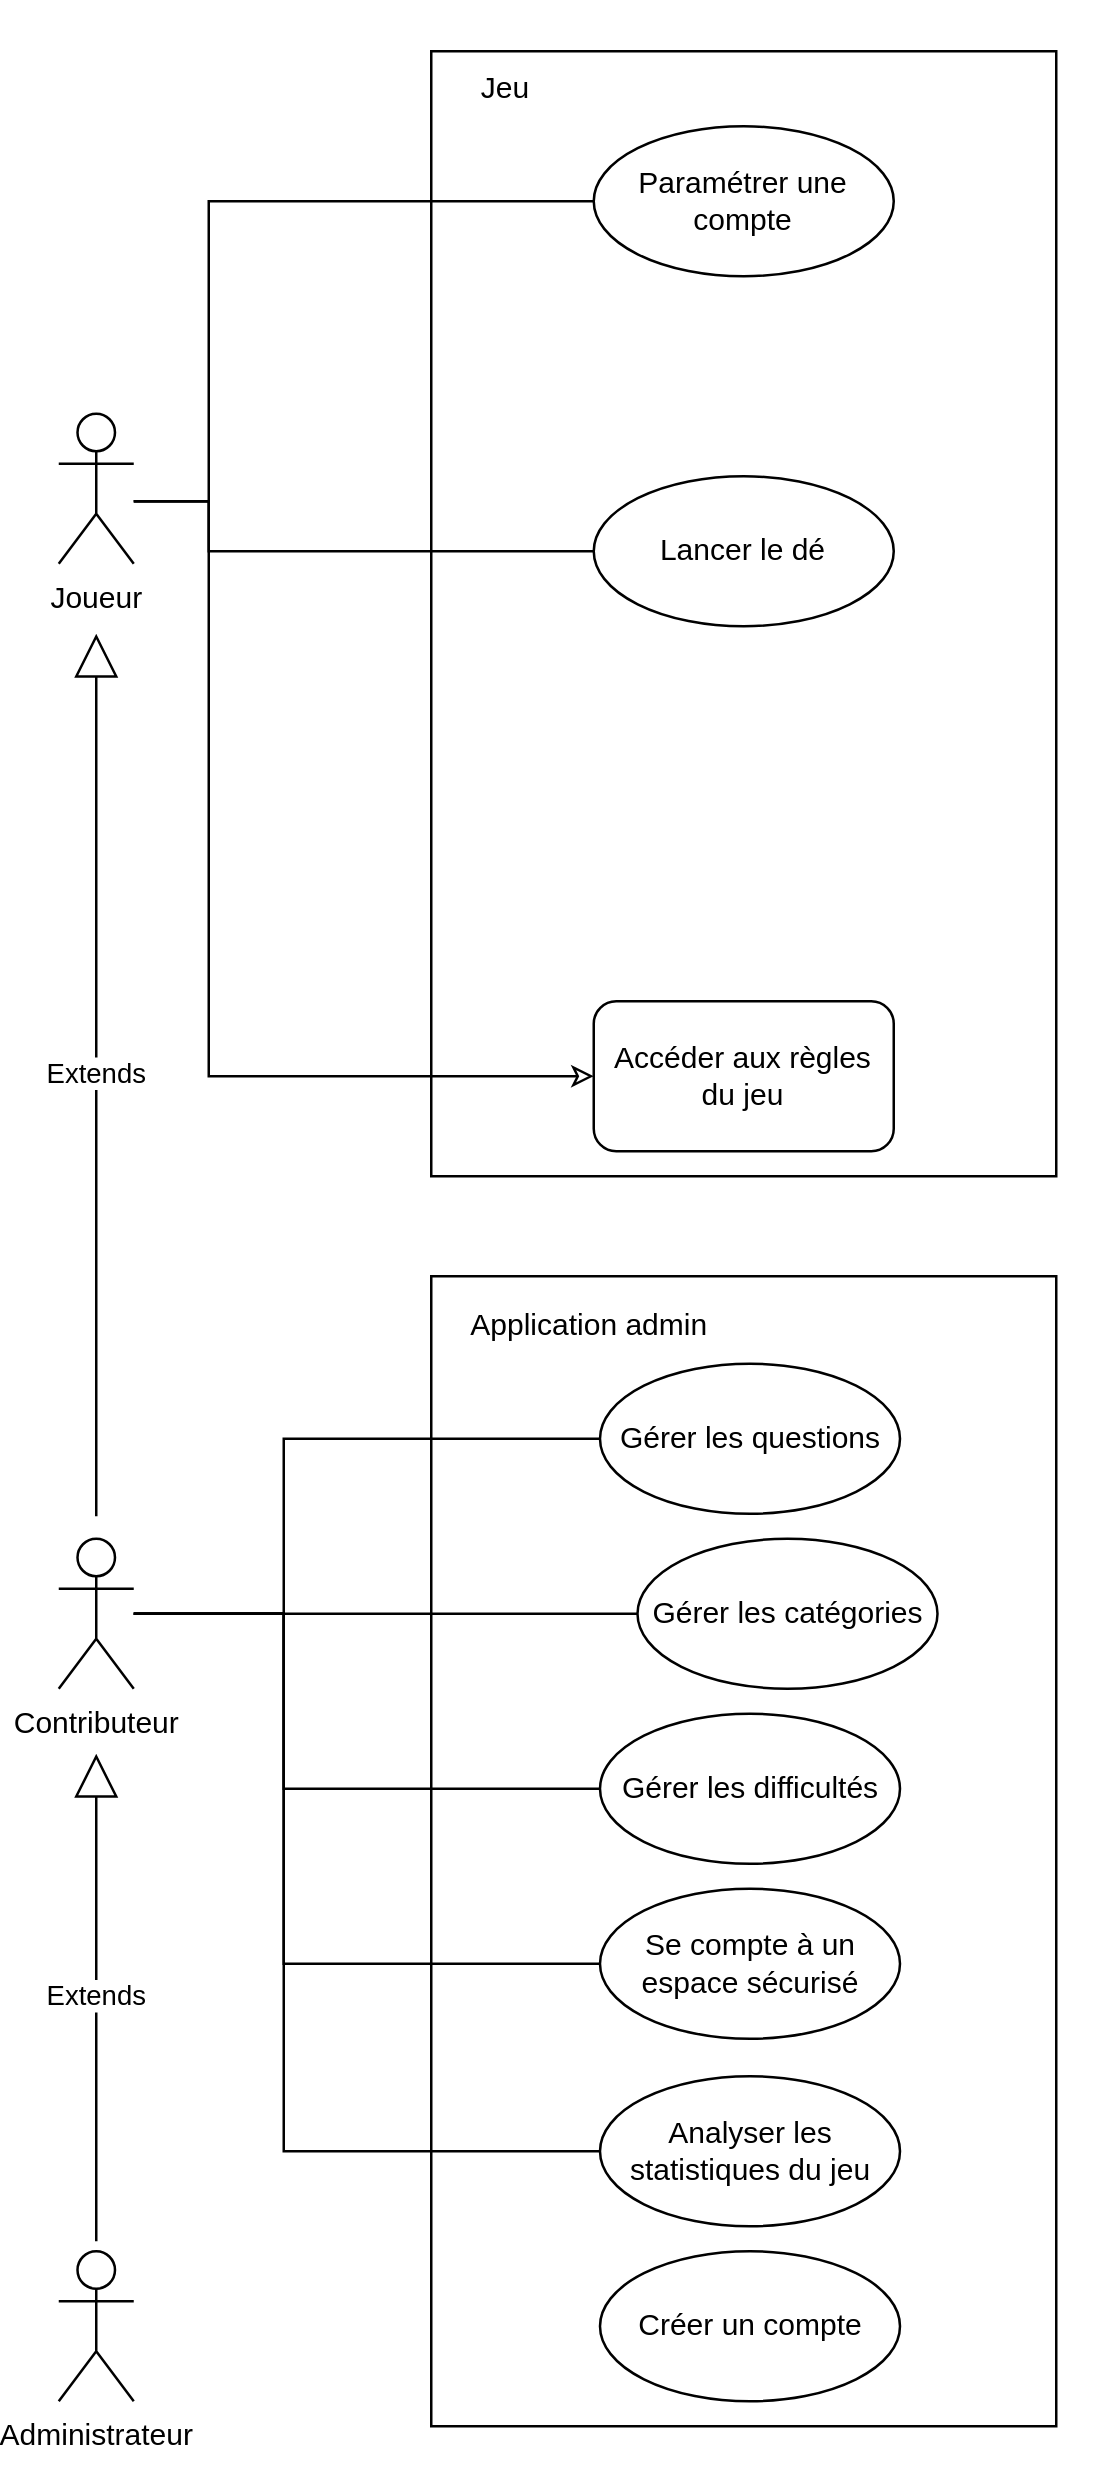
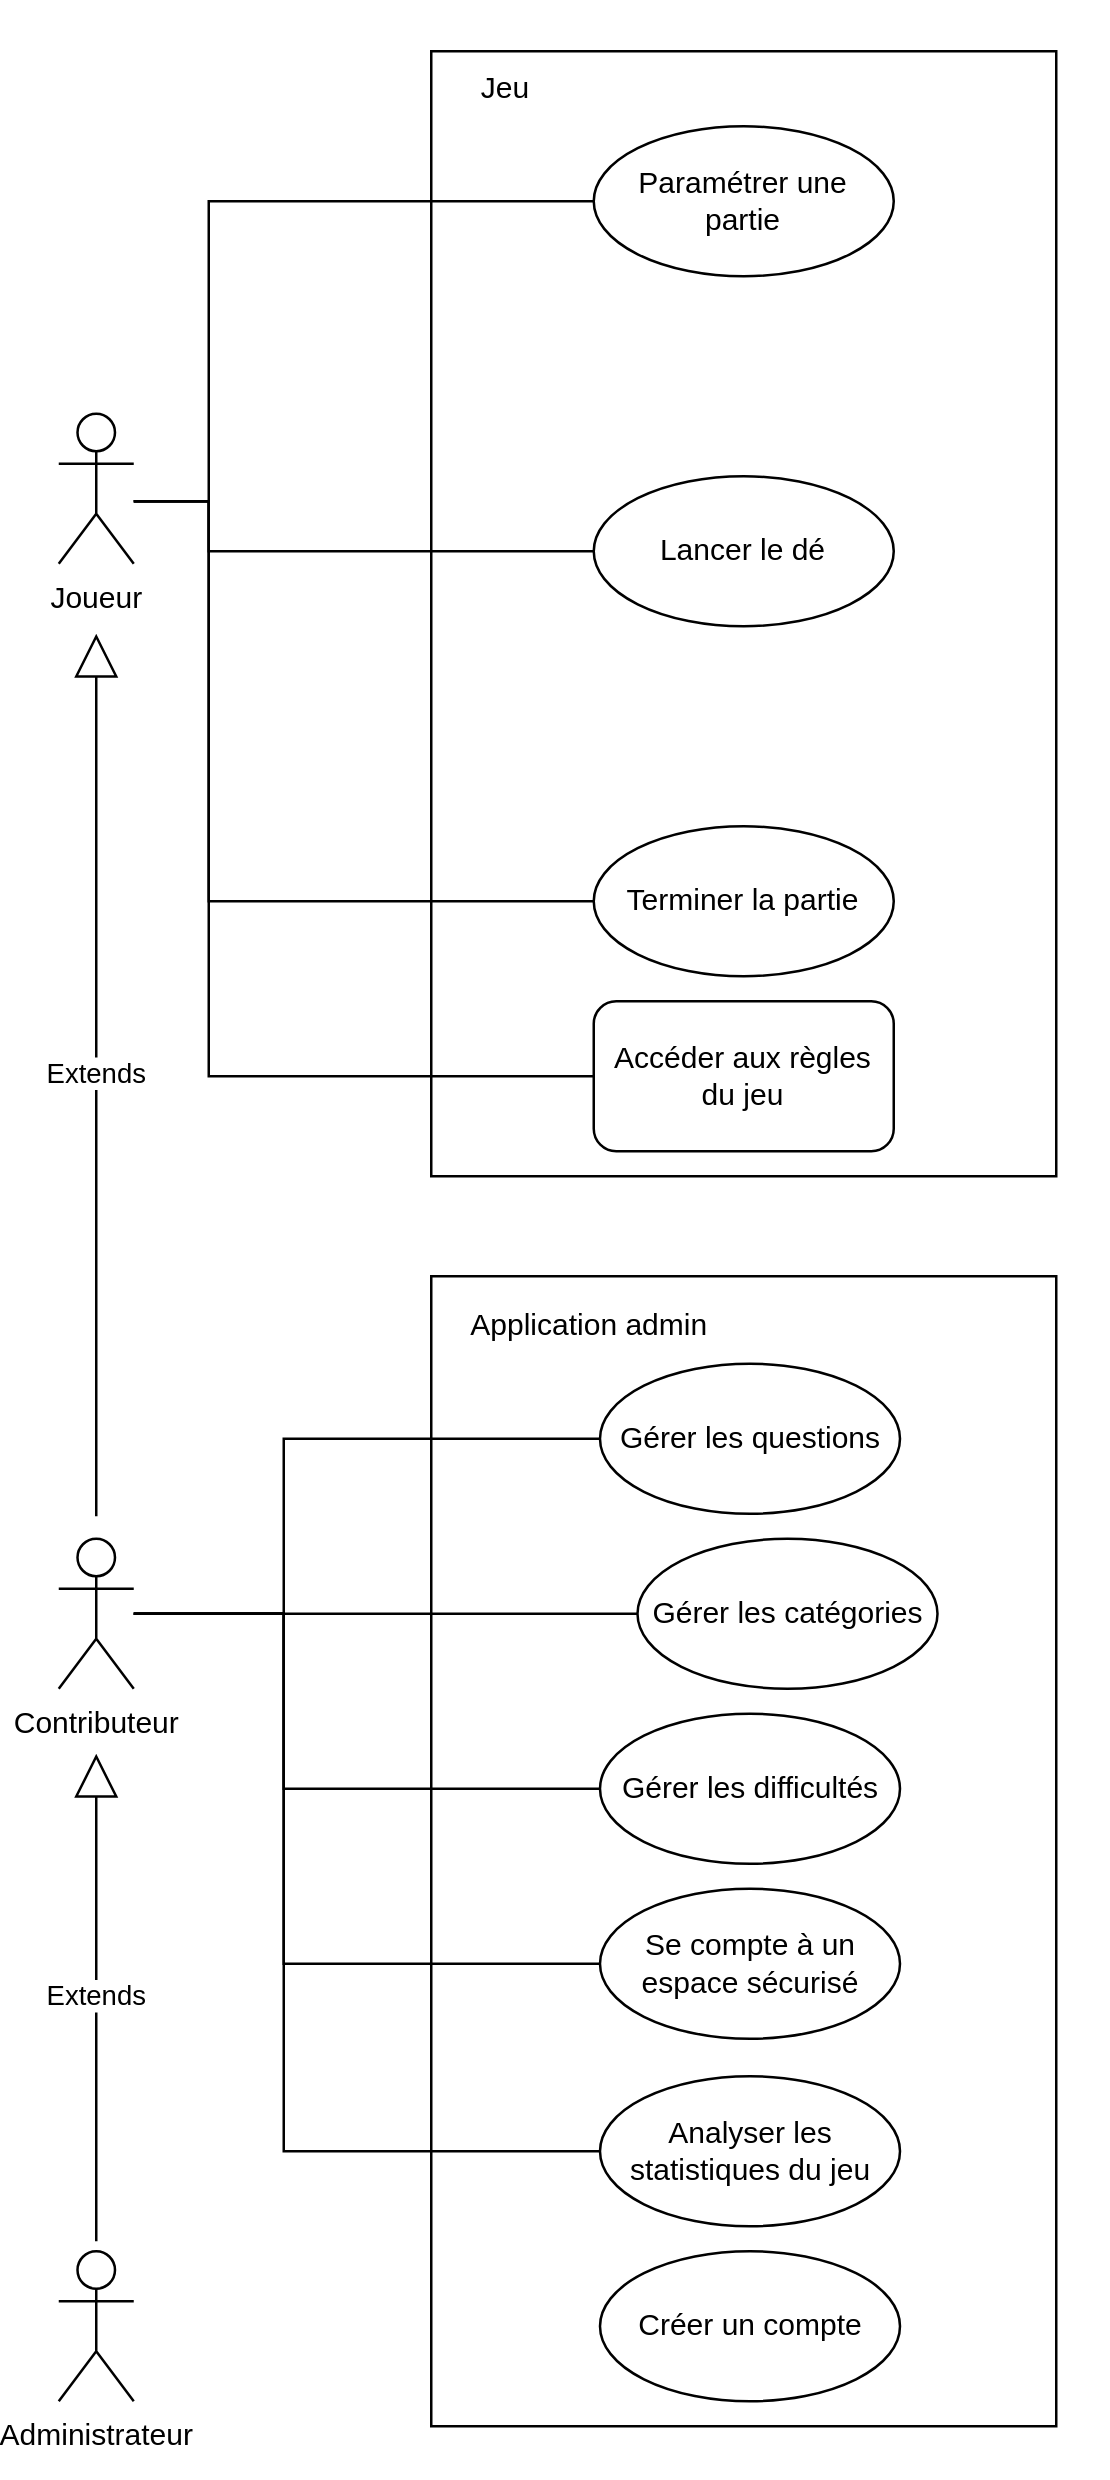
  <mxCell id="0" />
  <mxCell id="1" parent="0" />
  <mxCell id="2" value="Joueur" style="shape=umlActor;verticalLabelPosition=bottom;verticalAlign=top;html=1;outlineConnect=0;" parent="1" vertex="1"><mxGeometry x="20" y="165" width="30" height="60" as="geometry" /></mxCell>
  <mxCell id="3" value="Contributeur" style="shape=umlActor;verticalLabelPosition=bottom;verticalAlign=top;html=1;outlineConnect=0;" parent="1" vertex="1"><mxGeometry x="20" y="615" width="30" height="60" as="geometry" /></mxCell>
  <mxCell id="4" value="" style="rounded=0;whiteSpace=wrap;html=1;" parent="1" vertex="1"><mxGeometry x="169" y="20" width="250" height="450" as="geometry" /></mxCell>
  <mxCell id="5" value="Jeu" style="text;html=1;strokeColor=none;fillColor=none;align=center;verticalAlign=middle;whiteSpace=wrap;rounded=0;" parent="1" vertex="1"><mxGeometry x="169" y="20" width="60" height="30" as="geometry" /></mxCell>
  <mxCell id="6" value="Lancer le dé" style="ellipse;whiteSpace=wrap;html=1;" parent="1" vertex="1"><mxGeometry x="234" y="190" width="120" height="60" as="geometry" /></mxCell>
+ <mxCell id="7" value="Terminer la partie" style="ellipse;whiteSpace=wrap;html=1;" parent="1" vertex="1"><mxGeometry x="234" y="330" width="120" height="60" as="geometry" /></mxCell>
  <mxCell id="8" value="" style="rounded=0;whiteSpace=wrap;html=1;" parent="1" vertex="1"><mxGeometry x="169" y="510" width="250" height="460" as="geometry" /></mxCell>
  <mxCell id="9" value="Application admin" style="text;html=1;strokeColor=none;fillColor=none;align=center;verticalAlign=middle;whiteSpace=wrap;rounded=0;" parent="1" vertex="1"><mxGeometry x="170" y="515" width="125" height="30" as="geometry" /></mxCell>
  <mxCell id="10" value="Gérer les questions" style="ellipse;whiteSpace=wrap;html=1;" parent="1" vertex="1"><mxGeometry x="236.5" y="545" width="120" height="60" as="geometry" /></mxCell>
  <mxCell id="11" value="Gérer les difficultés" style="ellipse;whiteSpace=wrap;html=1;" parent="1" vertex="1"><mxGeometry x="236.5" y="685" width="120" height="60" as="geometry" /></mxCell>
  <mxCell id="12" value="Gérer les catégories" style="ellipse;whiteSpace=wrap;html=1;" parent="1" vertex="1"><mxGeometry x="251.5" y="615" width="120" height="60" as="geometry" /></mxCell>
  <mxCell id="13" value="" style="endArrow=none;html=1;rounded=0;entryX=0;entryY=0.5;entryDx=0;entryDy=0;edgeStyle=orthogonalEdgeStyle;endFill=0;" parent="1" source="2" target="6" edge="1"><mxGeometry width="50" height="50" relative="1" as="geometry"><mxPoint x="190" y="-30" as="sourcePoint" /><mxPoint x="234" y="80" as="targetPoint" /><Array as="points"><mxPoint x="80" y="200" /><mxPoint x="80" y="220" /></Array></mxGeometry></mxCell>
+ <mxCell id="14" value="" style="endArrow=none;html=1;rounded=0;entryX=0;entryY=0.5;entryDx=0;entryDy=0;edgeStyle=orthogonalEdgeStyle;endFill=0;" parent="1" source="2" target="7" edge="1"><mxGeometry width="50" height="50" relative="1" as="geometry"><mxPoint x="190" y="-30" as="sourcePoint" /><mxPoint x="234" y="220" as="targetPoint" /><Array as="points"><mxPoint x="80" y="200" /><mxPoint x="80" y="360" /></Array></mxGeometry></mxCell>
  <mxCell id="15" value="" style="endArrow=none;html=1;rounded=0;entryX=0;entryY=0.5;entryDx=0;entryDy=0;edgeStyle=orthogonalEdgeStyle;endFill=0;" parent="1" source="3" target="11" edge="1"><mxGeometry width="50" height="50" relative="1" as="geometry"><mxPoint x="-20" y="550" as="sourcePoint" /><mxPoint x="1003.94" y="339.94" as="targetPoint" /><Array as="points"><mxPoint x="110" y="645" /><mxPoint x="110" y="715" /></Array></mxGeometry></mxCell>
  <mxCell id="16" value="" style="endArrow=none;html=1;rounded=0;entryX=0;entryY=0.5;entryDx=0;entryDy=0;edgeStyle=orthogonalEdgeStyle;endFill=0;" parent="1" source="3" target="12" edge="1"><mxGeometry width="50" height="50" relative="1" as="geometry"><mxPoint x="740" y="-80" as="sourcePoint" /><mxPoint x="709" y="230" as="targetPoint" /><Array as="points"><mxPoint x="80" y="645" /><mxPoint x="80" y="645" /></Array></mxGeometry></mxCell>
  <mxCell id="17" value="" style="endArrow=none;html=1;rounded=0;entryX=0;entryY=0.5;entryDx=0;entryDy=0;edgeStyle=orthogonalEdgeStyle;endFill=0;" parent="1" source="3" target="10" edge="1"><mxGeometry width="50" height="50" relative="1" as="geometry"><mxPoint x="749" y="-69.978" as="sourcePoint" /><mxPoint x="684" y="160" as="targetPoint" /><Array as="points"><mxPoint x="110" y="645" /><mxPoint x="110" y="575" /></Array></mxGeometry></mxCell>
- <mxCell id="18" value="Paramétrer une &lt;br&gt;compte" style="ellipse;whiteSpace=wrap;html=1;" parent="1" vertex="1"><mxGeometry x="234" y="50" width="120" height="60" as="geometry" /></mxCell>
+ <mxCell id="18" value="Paramétrer une &lt;br&gt;partie" style="ellipse;whiteSpace=wrap;html=1;" parent="1" vertex="1"><mxGeometry x="234" y="50" width="120" height="60" as="geometry" /></mxCell>
  <mxCell id="19" value="" style="endArrow=none;html=1;rounded=0;entryX=0;entryY=0.5;entryDx=0;entryDy=0;edgeStyle=orthogonalEdgeStyle;endFill=0;" parent="1" source="2" target="18" edge="1"><mxGeometry width="50" height="50" relative="1" as="geometry"><mxPoint x="120" y="-59.947" as="sourcePoint" /><mxPoint x="244" y="160" as="targetPoint" /><Array as="points"><mxPoint x="80" y="200" /><mxPoint x="80" y="80" /></Array></mxGeometry></mxCell>
  <mxCell id="20" value="Se compte à un espace sécurisé" style="ellipse;whiteSpace=wrap;html=1;" parent="1" vertex="1"><mxGeometry x="236.5" y="755" width="120" height="60" as="geometry" /></mxCell>
  <mxCell id="21" value="Extends" style="endArrow=block;endSize=15;endFill=0;html=1;rounded=0;targetPerimeterSpacing=28;sourcePerimeterSpacing=9;" parent="1" source="3" target="2" edge="1"><mxGeometry width="160" relative="1" as="geometry"><mxPoint x="360" y="140" as="sourcePoint" /><mxPoint x="520" y="140" as="targetPoint" /></mxGeometry></mxCell>
  <mxCell id="22" value="" style="endArrow=none;html=1;rounded=0;entryX=0;entryY=0.5;entryDx=0;entryDy=0;edgeStyle=orthogonalEdgeStyle;endFill=0;" parent="1" source="3" target="20" edge="1"><mxGeometry width="50" height="50" relative="1" as="geometry"><mxPoint x="60" y="659.947" as="sourcePoint" /><mxPoint x="246.5" y="725" as="targetPoint" /><Array as="points"><mxPoint x="110" y="645" /><mxPoint x="110" y="785" /></Array></mxGeometry></mxCell>
  <mxCell id="23" value="Accéder aux règles du jeu" style="whiteSpace=wrap;html=1;rounded=1;" parent="1" vertex="1"><mxGeometry x="234" y="400" width="120" height="60" as="geometry" /></mxCell>
- <mxCell id="24" value="" style="endArrow=classic;html=1;rounded=0;entryX=0;entryY=0.5;entryDx=0;entryDy=0;edgeStyle=orthogonalEdgeStyle;endFill=0;" parent="1" source="2" target="23" edge="1"><mxGeometry width="50" height="50" relative="1" as="geometry"><mxPoint x="60" y="209.947" as="sourcePoint" /><mxPoint x="244" y="370" as="targetPoint" /><Array as="points"><mxPoint x="80" y="200" /><mxPoint x="80" y="430" /></Array></mxGeometry></mxCell>
+ <mxCell id="24" value="" style="endArrow=none;html=1;rounded=0;entryX=0;entryY=0.5;entryDx=0;entryDy=0;edgeStyle=orthogonalEdgeStyle;endFill=0;" parent="1" source="2" target="23" edge="1"><mxGeometry width="50" height="50" relative="1" as="geometry"><mxPoint x="60" y="209.947" as="sourcePoint" /><mxPoint x="244" y="370" as="targetPoint" /><Array as="points"><mxPoint x="80" y="200" /><mxPoint x="80" y="430" /></Array></mxGeometry></mxCell>
  <mxCell id="25" value="Analyser les statistiques du jeu" style="ellipse;whiteSpace=wrap;html=1;" vertex="1" parent="1"><mxGeometry x="236.5" y="830" width="120" height="60" as="geometry" /></mxCell>
  <mxCell id="26" value="" style="endArrow=none;html=1;rounded=0;entryX=0;entryY=0.5;entryDx=0;entryDy=0;edgeStyle=orthogonalEdgeStyle;endFill=0;" edge="1" parent="1" source="3" target="25"><mxGeometry width="50" height="50" relative="1" as="geometry"><mxPoint x="60" y="655" as="sourcePoint" /><mxPoint x="246.5" y="795" as="targetPoint" /><Array as="points"><mxPoint x="110" y="645" /><mxPoint x="110" y="860" /></Array></mxGeometry></mxCell>
  <mxCell id="27" value="Administrateur" style="shape=umlActor;verticalLabelPosition=bottom;verticalAlign=top;html=1;outlineConnect=0;" vertex="1" parent="1"><mxGeometry x="20" y="900" width="30" height="60" as="geometry" /></mxCell>
  <mxCell id="28" value="Extends" style="endArrow=block;endSize=15;endFill=0;html=1;rounded=0;targetPerimeterSpacing=26;sourcePerimeterSpacing=4;" edge="1" parent="1" source="27" target="3"><mxGeometry width="160" relative="1" as="geometry"><mxPoint x="45" y="616" as="sourcePoint" /><mxPoint x="45" y="263" as="targetPoint" /></mxGeometry></mxCell>
  <mxCell id="29" value="Créer un compte" style="ellipse;whiteSpace=wrap;html=1;" vertex="1" parent="1"><mxGeometry x="236.5" y="900" width="120" height="60" as="geometry" /></mxCell>
